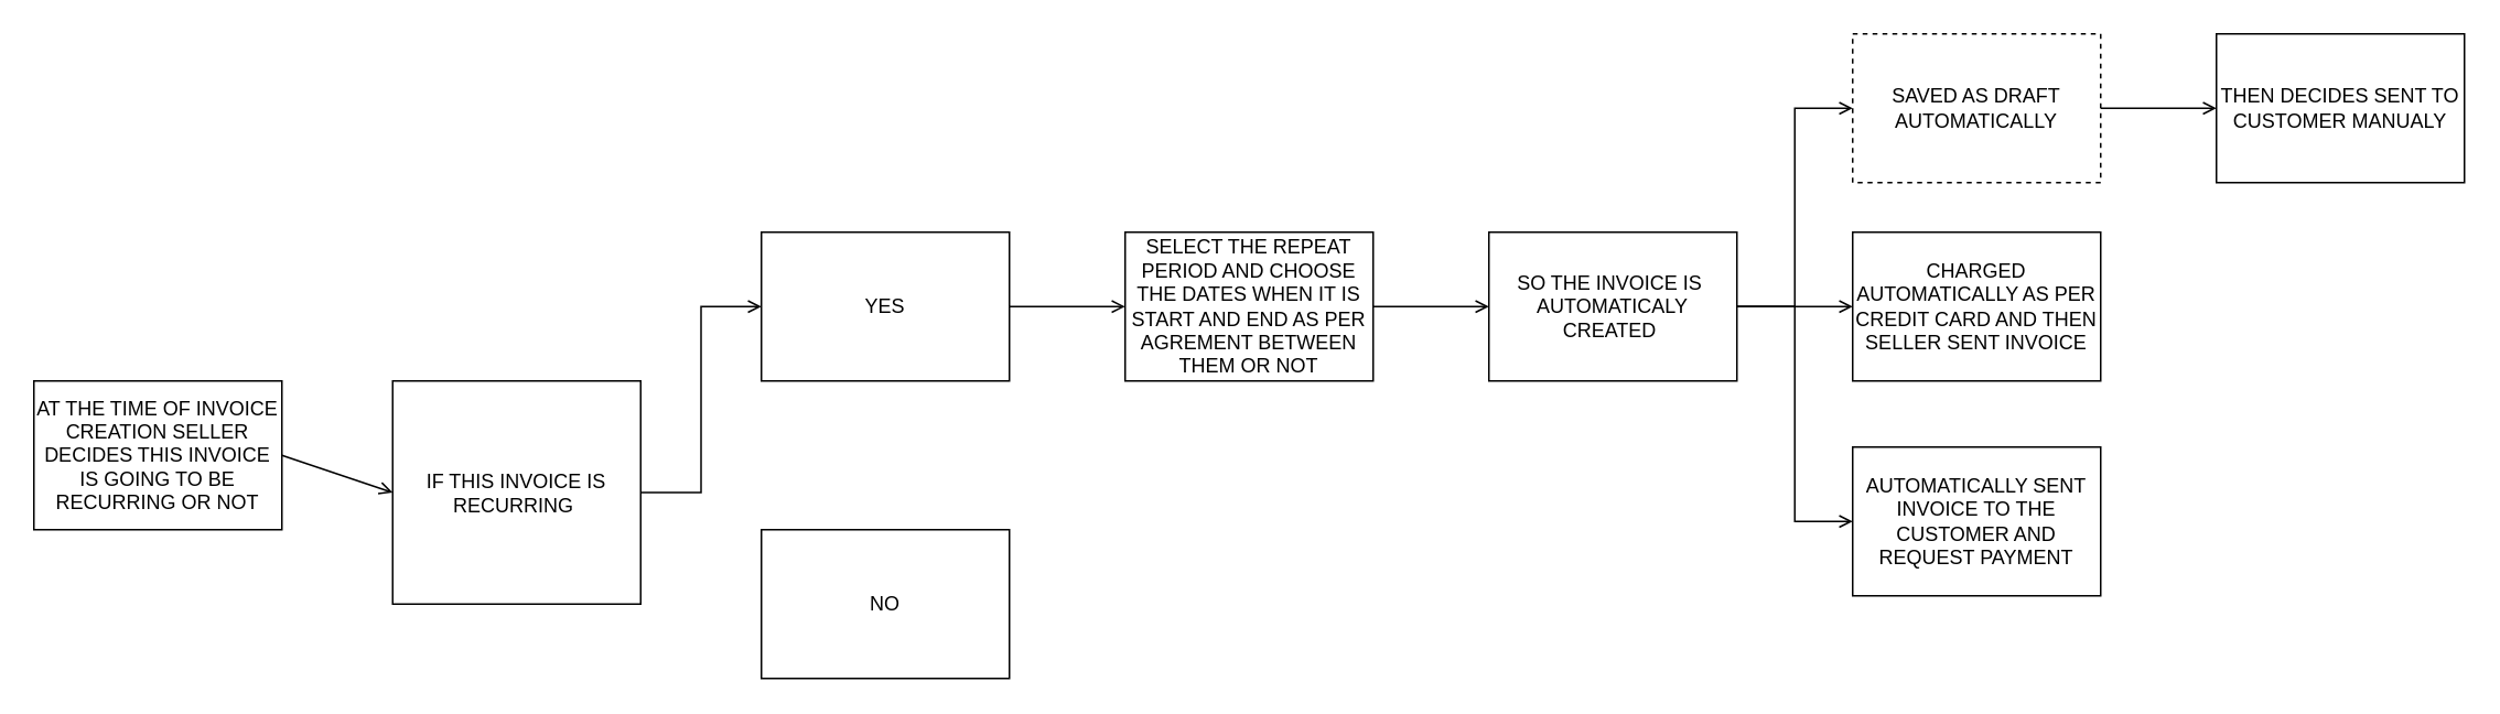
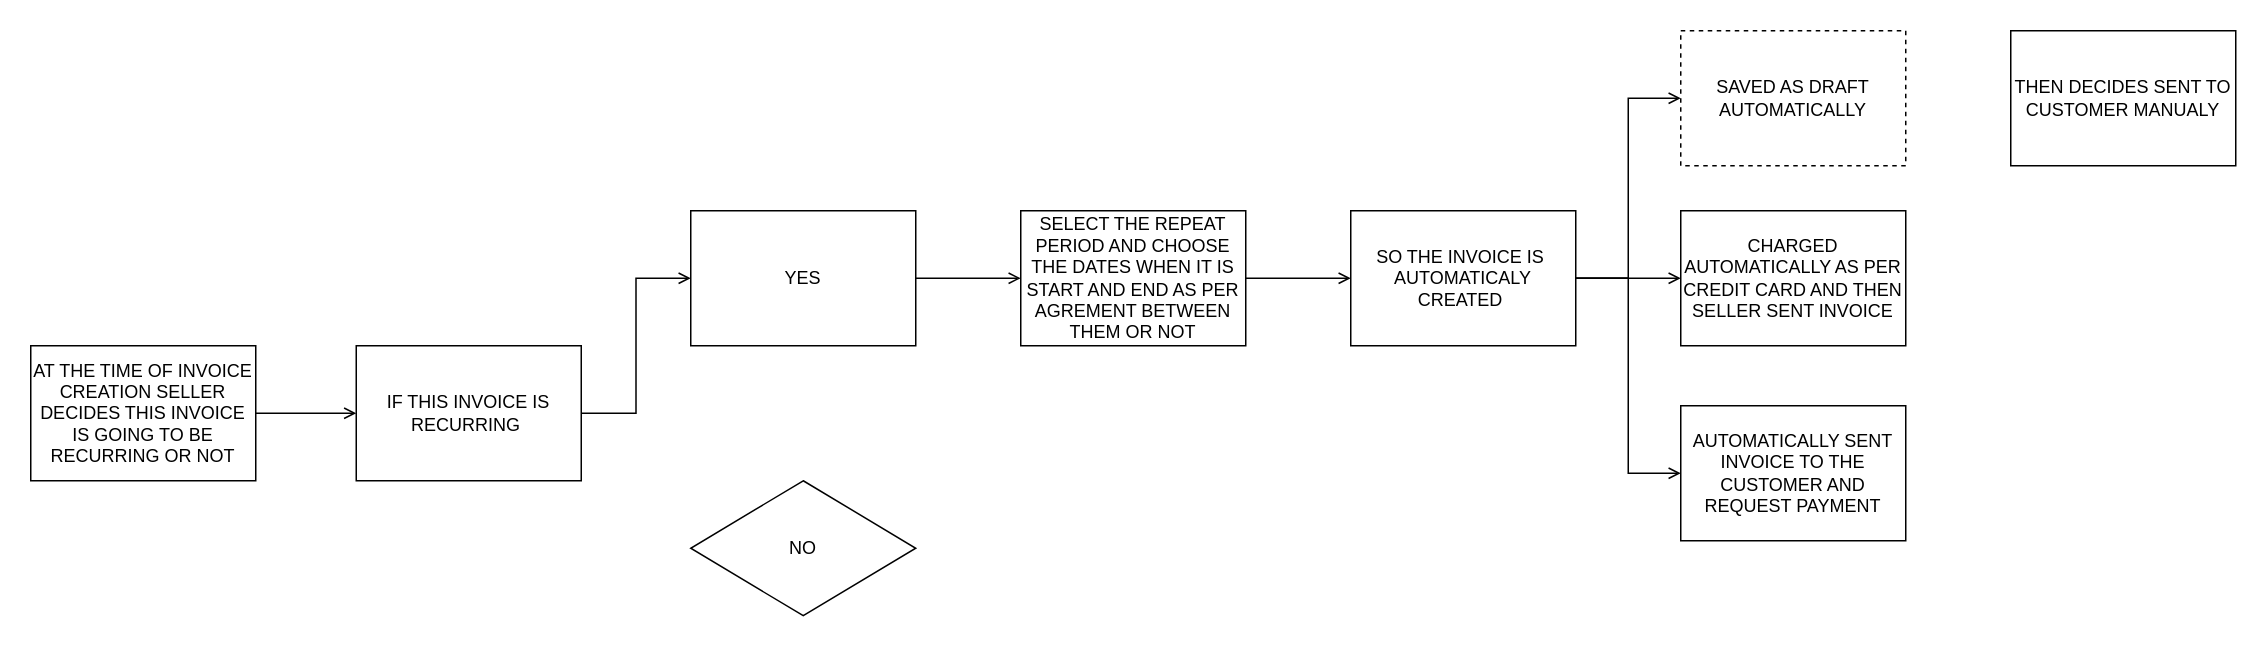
  <mxCell id="0" />
  <mxCell id="1" parent="0" />
  <mxCell id="2" value="AT THE TIME OF INVOICE CREATION SELLER DECIDES THIS INVOICE IS GOING TO BE RECURRING OR NOT" style="rounded=0;whiteSpace=wrap;html=1;" vertex="1" parent="1"><mxGeometry x="20" y="230" width="150" height="90" as="geometry" /></mxCell>
  <mxCell id="3" value="" style="endArrow=open;html=1;rounded=0;exitX=1;exitY=0.5;exitDx=0;exitDy=0;entryX=0;entryY=0.5;entryDx=0;entryDy=0;endFill=0;" edge="1" parent="1" target="4" source="2"><mxGeometry width="50" height="50" relative="1" as="geometry"><mxPoint x="180" y="275" as="sourcePoint" /><mxPoint x="300" y="270" as="targetPoint" /></mxGeometry></mxCell>
- <mxCell id="4" value="IF THIS INVOICE IS RECURRING&amp;nbsp;" style="rounded=0;whiteSpace=wrap;html=1;" vertex="1" parent="1"><mxGeometry x="237" y="230" width="150" height="135" as="geometry" /></mxCell>
+ <mxCell id="4" value="IF THIS INVOICE IS RECURRING&amp;nbsp;" style="rounded=0;whiteSpace=wrap;html=1;" vertex="1" parent="1"><mxGeometry x="237" y="230" width="150" height="90" as="geometry" /></mxCell>
  <mxCell id="5" value="YES" style="rounded=0;whiteSpace=wrap;html=1;" vertex="1" parent="1"><mxGeometry x="460" y="140" width="150" height="90" as="geometry" /></mxCell>
- <mxCell id="6" value="NO" style="rounded=0;whiteSpace=wrap;html=1;" vertex="1" parent="1"><mxGeometry x="460" y="320" width="150" height="90" as="geometry" /></mxCell>
+ <mxCell id="6" value="NO" style="rhombus;whiteSpace=wrap;html=1;" vertex="1" parent="1"><mxGeometry x="460" y="320" width="150" height="90" as="geometry" /></mxCell>
  <mxCell id="7" value="" style="endArrow=open;html=1;rounded=0;exitX=1;exitY=0.5;exitDx=0;exitDy=0;entryX=0;entryY=0.5;entryDx=0;entryDy=0;endFill=0;edgeStyle=orthogonalEdgeStyle;" edge="1" parent="1" source="4" target="5"><mxGeometry width="50" height="50" relative="1" as="geometry"><mxPoint x="180" y="285" as="sourcePoint" /><mxPoint x="247" y="285" as="targetPoint" /></mxGeometry></mxCell>
  <mxCell id="8" value="SELECT THE REPEAT PERIOD AND CHOOSE THE DATES WHEN IT IS START AND END AS PER AGREMENT BETWEEN THEM OR NOT" style="rounded=0;whiteSpace=wrap;html=1;" vertex="1" parent="1"><mxGeometry x="680" y="140" width="150" height="90" as="geometry" /></mxCell>
  <mxCell id="9" value="" style="endArrow=open;html=1;rounded=0;exitX=1;exitY=0.5;exitDx=0;exitDy=0;entryX=0;entryY=0.5;entryDx=0;entryDy=0;endFill=0;" edge="1" parent="1" source="5" target="8"><mxGeometry width="50" height="50" relative="1" as="geometry"><mxPoint x="610" y="185" as="sourcePoint" /><mxPoint x="680" y="184.5" as="targetPoint" /></mxGeometry></mxCell>
  <mxCell id="10" value="SO THE INVOICE IS&amp;nbsp; AUTOMATICALY CREATED&amp;nbsp;" style="rounded=0;whiteSpace=wrap;html=1;" vertex="1" parent="1"><mxGeometry x="900" y="140" width="150" height="90" as="geometry" /></mxCell>
  <mxCell id="11" value="" style="endArrow=open;html=1;rounded=0;exitX=1;exitY=0.5;exitDx=0;exitDy=0;entryX=0;entryY=0.5;entryDx=0;entryDy=0;endFill=0;" edge="1" parent="1" target="10" source="8"><mxGeometry width="50" height="50" relative="1" as="geometry"><mxPoint x="830" y="185" as="sourcePoint" /><mxPoint x="900" y="184.5" as="targetPoint" /></mxGeometry></mxCell>
  <mxCell id="12" value="SAVED AS DRAFT AUTOMATICALLY" style="rounded=0;whiteSpace=wrap;html=1;dashed=1;" vertex="1" parent="1"><mxGeometry x="1120" y="20" width="150" height="90" as="geometry" /></mxCell>
  <mxCell id="13" value="" style="endArrow=open;html=1;rounded=0;exitX=1;exitY=0.5;exitDx=0;exitDy=0;entryX=0;entryY=0.5;entryDx=0;entryDy=0;endFill=0;edgeStyle=orthogonalEdgeStyle;" edge="1" parent="1" target="12" source="10"><mxGeometry width="50" height="50" relative="1" as="geometry"><mxPoint x="1050" y="95" as="sourcePoint" /><mxPoint x="1120" y="94.5" as="targetPoint" /></mxGeometry></mxCell>
  <mxCell id="14" value="AUTOMATICALLY SENT INVOICE TO THE CUSTOMER AND REQUEST PAYMENT" style="rounded=0;whiteSpace=wrap;html=1;" vertex="1" parent="1"><mxGeometry x="1120" y="270" width="150" height="90" as="geometry" /></mxCell>
  <mxCell id="15" value="" style="endArrow=open;html=1;rounded=0;exitX=1;exitY=0.5;exitDx=0;exitDy=0;entryX=0;entryY=0.5;entryDx=0;entryDy=0;endFill=0;edgeStyle=orthogonalEdgeStyle;" edge="1" parent="1" target="14" source="10"><mxGeometry width="50" height="50" relative="1" as="geometry"><mxPoint x="1050" y="255" as="sourcePoint" /><mxPoint x="1120" y="254.5" as="targetPoint" /></mxGeometry></mxCell>
  <mxCell id="16" value="CHARGED AUTOMATICALLY AS PER CREDIT CARD AND THEN SELLER SENT INVOICE" style="rounded=0;whiteSpace=wrap;html=1;" vertex="1" parent="1"><mxGeometry x="1120" y="140" width="150" height="90" as="geometry" /></mxCell>
  <mxCell id="17" value="" style="endArrow=open;html=1;rounded=0;exitX=1;exitY=0.5;exitDx=0;exitDy=0;entryX=0;entryY=0.5;entryDx=0;entryDy=0;endFill=0;" edge="1" parent="1" target="16" source="10"><mxGeometry width="50" height="50" relative="1" as="geometry"><mxPoint x="860" y="215" as="sourcePoint" /><mxPoint x="930" y="214.5" as="targetPoint" /></mxGeometry></mxCell>
  <mxCell id="18" value="THEN DECIDES SENT TO CUSTOMER MANUALY" style="rounded=0;whiteSpace=wrap;html=1;" vertex="1" parent="1"><mxGeometry x="1340" y="20" width="150" height="90" as="geometry" /></mxCell>
- <mxCell id="19" value="" style="endArrow=open;html=1;rounded=0;exitX=1;exitY=0.5;exitDx=0;exitDy=0;entryX=0;entryY=0.5;entryDx=0;entryDy=0;endFill=0;" edge="1" parent="1" target="18" source="12"><mxGeometry width="50" height="50" relative="1" as="geometry"><mxPoint x="1260" y="65" as="sourcePoint" /><mxPoint x="1330" y="64.5" as="targetPoint" /></mxGeometry></mxCell>
